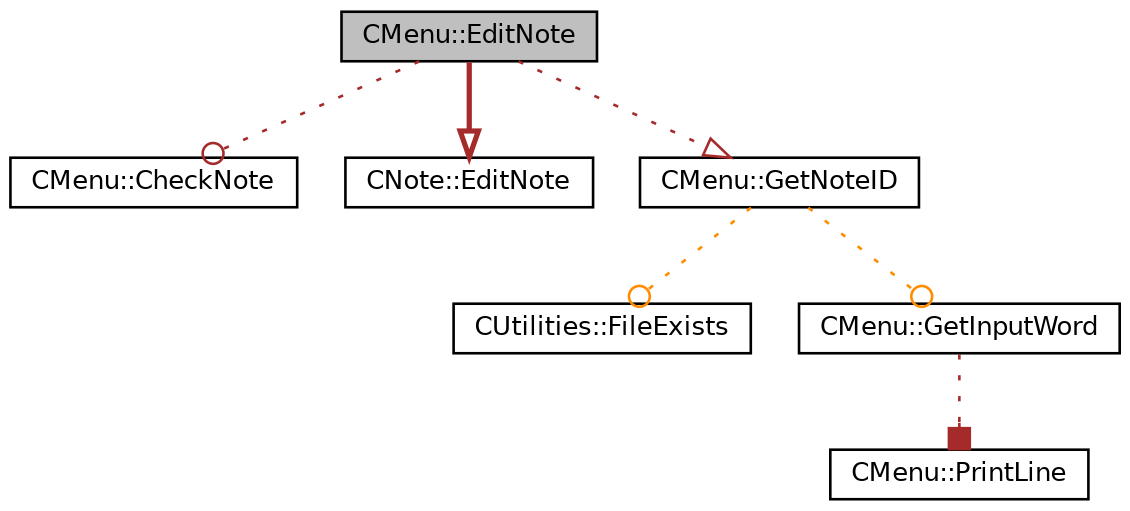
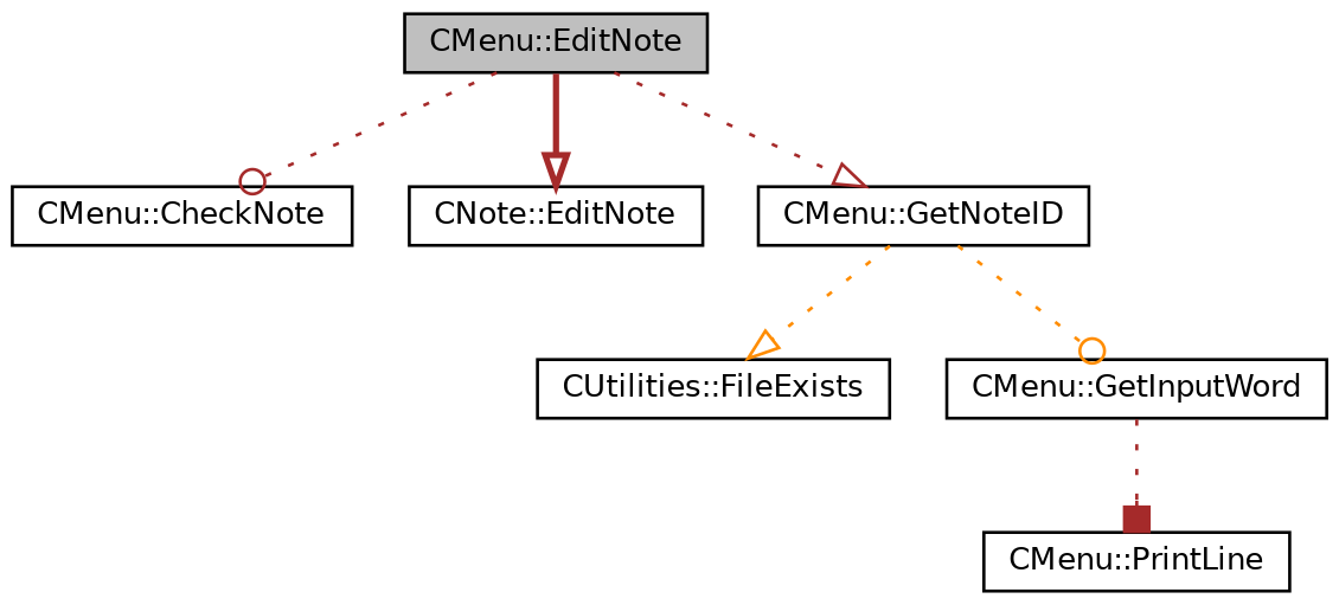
  digraph {
    rankdir=TB
    node [color=black fillcolor=white fontname=Helvetica fontsize=10 shape=record style=filled]
    edge [arrowhead=onormal color=brown fontname=Helvetica fontsize=10 labelfontname=Helvetica labelfontsize=10 style=dotted]
    n1 [fillcolor=grey75 fontcolor=black height=0.2 label="CMenu::EditNote" width=0.4]
    n2 [height=0.2 label="CMenu::CheckNote" width=0.4]
    n3 [height=0.2 label="CNote::EditNote" width=0.4]
    n4 [height=0.2 label="CMenu::GetNoteID" width=0.4]
    n5 [height=0.2 label="CUtilities::FileExists" width=0.4]
    n6 [height=0.2 label="CMenu::GetInputWord" width=0.4]
    n7 [height=0.2 label="CMenu::PrintLine" width=0.4]
    n1 -> n2 [arrowhead=odot]
    n1 -> n3 [style=bold]
    n1 -> n4
-   n4 -> n5 [arrowhead=odot color=darkorange]
+   n4 -> n5 [color=darkorange]
    n4 -> n6 [arrowhead=odot color=darkorange]
    n6 -> n7 [arrowhead=box]
  }
